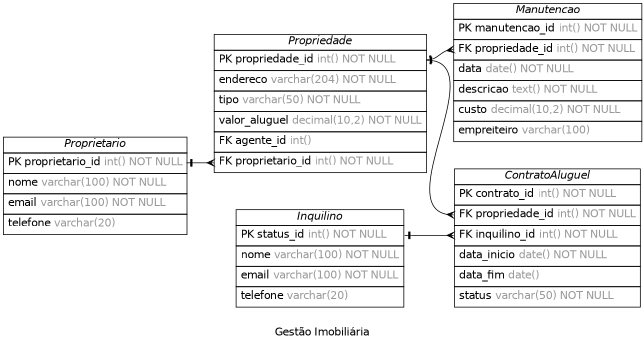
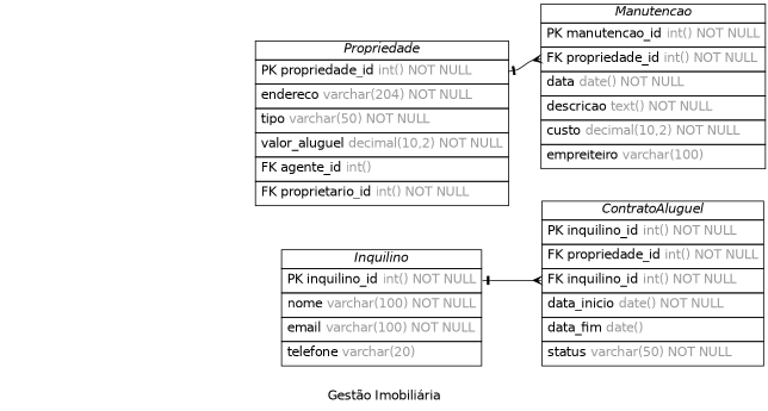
  digraph {
    concentrate=true
    fontname=Helvetica
    label="Gestão Imobiliária"
    nodesep=0.5
    rankdir=LR
    splines=spline
    node [fontname=Helvetica shape=plain]
    edge [arrowhead=ocrow arrowsize=0.9 arrowtail=noneotee dir=both fontname=Helvetica fontsize=12 headport=propriedade_id labelangle=32 labeldistance=1.8 penwidth=1.0 tailport=propriedade_id]
    n1 [label=<         <table border="0" cellborder="1" cellspacing="0" >         <tr><td><i>Propriedade</i></td></tr>         <tr><td port="propriedade_id" align="left" cellpadding="5">PK propriedade_id <font color="grey60">int() NOT NULL</font></td></tr>         <tr><td port="endereco" align="left" cellpadding="5">endereco <font color="grey60">varchar(204) NOT NULL</font></td></tr>         <tr><td port="tipo" align="left" cellpadding="5">tipo <font color="grey60">varchar(50) NOT NULL</font></td></tr>         <tr><td port="valor_aluguel" align="left" cellpadding="5">valor_aluguel <font color="grey60">decimal(10,2) NOT NULL</font></td></tr>         <tr><td port="agente_id" align="left" cellpadding="5">FK agente_id <font color="grey60">int()</font></td></tr>         <tr><td port="proprietario_id" align="left" cellpadding="5">FK proprietario_id <font color="grey60">int() NOT NULL</font></td></tr>     </table>>]
-   n2 [label=<         <table border="0" cellborder="1" cellspacing="0" >         <tr><td><i>ContratoAluguel</i></td></tr>         <tr><td port="contrato_id" align="left" cellpadding="5">PK contrato_id <font color="grey60">int() NOT NULL</font></td></tr>         <tr><td port="propriedade_id" align="left" cellpadding="5">FK propriedade_id <font color="grey60">int() NOT NULL</font></td></tr>         <tr><td port="inquilino_id" align="left" cellpadding="5">FK inquilino_id <font color="grey60">int() NOT NULL</font></td></tr>         <tr><td port="data_inicio" align="left" cellpadding="5">data_inicio <font color="grey60">date() NOT NULL</font></td></tr>         <tr><td port="data_fim" align="left" cellpadding="5">data_fim <font color="grey60">date()</font></td></tr>         <tr><td port="status" align="left" cellpadding="5">status <font color="grey60">varchar(50) NOT NULL</font></td></tr>     </table>>]
+   n2 [label=<         <table border="0" cellborder="1" cellspacing="0" >         <tr><td><i>ContratoAluguel</i></td></tr>         <tr><td port="contrato_id" align="left" cellpadding="5">PK inquilino_id <font color="grey60">int() NOT NULL</font></td></tr>         <tr><td port="propriedade_id" align="left" cellpadding="5">FK propriedade_id <font color="grey60">int() NOT NULL</font></td></tr>         <tr><td port="inquilino_id" align="left" cellpadding="5">FK inquilino_id <font color="grey60">int() NOT NULL</font></td></tr>         <tr><td port="data_inicio" align="left" cellpadding="5">data_inicio <font color="grey60">date() NOT NULL</font></td></tr>         <tr><td port="data_fim" align="left" cellpadding="5">data_fim <font color="grey60">date()</font></td></tr>         <tr><td port="status" align="left" cellpadding="5">status <font color="grey60">varchar(50) NOT NULL</font></td></tr>     </table>>]
    n3 [label=<         <table border="0" cellborder="1" cellspacing="0" >         <tr><td><i>Manutencao</i></td></tr>         <tr><td port="manutencao_id" align="left" cellpadding="5">PK manutencao_id <font color="grey60">int() NOT NULL</font></td></tr>         <tr><td port="propriedade_id" align="left" cellpadding="5">FK propriedade_id <font color="grey60">int() NOT NULL</font></td></tr>         <tr><td port="data" align="left" cellpadding="5">data <font color="grey60">date() NOT NULL</font></td></tr>         <tr><td port="descricao" align="left" cellpadding="5">descricao <font color="grey60">text() NOT NULL</font></td></tr>         <tr><td port="custo" align="left" cellpadding="5">custo <font color="grey60">decimal(10,2) NOT NULL</font></td></tr>         <tr><td port="empreiteiro" align="left" cellpadding="5">empreiteiro <font color="grey60">varchar(100)</font></td></tr>     </table>>]
-   n4 [label=<         <table border="0" cellborder="1" cellspacing="0" >         <tr><td><i>Proprietario</i></td></tr>         <tr><td port="proprietario_id" align="left" cellpadding="5">PK proprietario_id <font color="grey60">int() NOT NULL</font></td></tr>         <tr><td port="nome" align="left" cellpadding="5">nome <font color="grey60">varchar(100) NOT NULL</font></td></tr>         <tr><td port="email" align="left" cellpadding="5">email <font color="grey60">varchar(100) NOT NULL</font></td></tr>         <tr><td port="telefone" align="left" cellpadding="5">telefone <font color="grey60">varchar(20)</font></td></tr>     </table>>]
-   n5 [label=<         <table border="0" cellborder="1" cellspacing="0" >         <tr><td><i>Inquilino</i></td></tr>         <tr><td port="inquilino_id" align="left" cellpadding="5">PK status_id <font color="grey60">int() NOT NULL</font></td></tr>         <tr><td port="nome" align="left" cellpadding="5">nome <font color="grey60">varchar(100) NOT NULL</font></td></tr>         <tr><td port="email" align="left" cellpadding="5">email <font color="grey60">varchar(100) NOT NULL</font></td></tr>         <tr><td port="telefone" align="left" cellpadding="5">telefone <font color="grey60">varchar(20)</font></td></tr>     </table>>]
-   n1 -> n2
+   n5 [label=<         <table border="0" cellborder="1" cellspacing="0" >         <tr><td><i>Inquilino</i></td></tr>         <tr><td port="inquilino_id" align="left" cellpadding="5">PK inquilino_id <font color="grey60">int() NOT NULL</font></td></tr>         <tr><td port="nome" align="left" cellpadding="5">nome <font color="grey60">varchar(100) NOT NULL</font></td></tr>         <tr><td port="email" align="left" cellpadding="5">email <font color="grey60">varchar(100) NOT NULL</font></td></tr>         <tr><td port="telefone" align="left" cellpadding="5">telefone <font color="grey60">varchar(20)</font></td></tr>     </table>>]
    n1 -> n3
-   n4 -> n1 [headport=proprietario_id tailport=proprietario_id]
    n5 -> n2 [headport=inquilino_id tailport=inquilino_id]
  }
